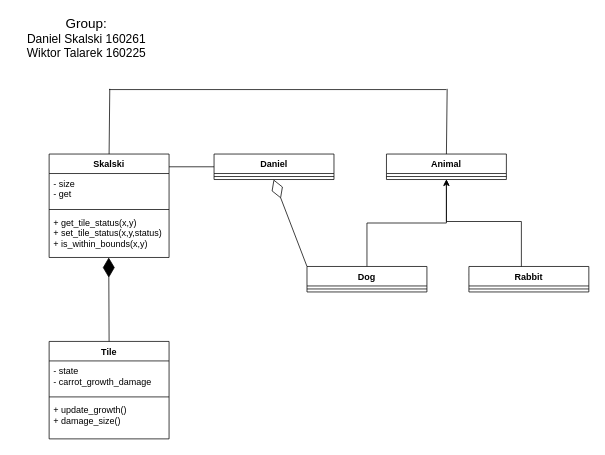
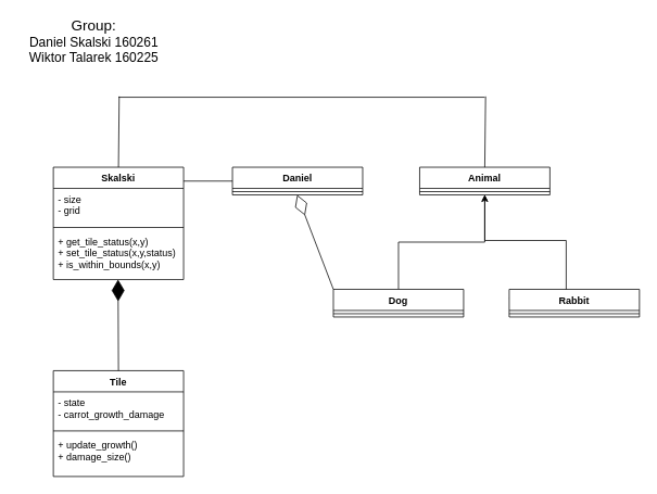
  <mxCell id="0" />
  <mxCell id="1" parent="0" />
  <mxCell id="2" value="Skalski" style="swimlane;fontStyle=1;align=center;verticalAlign=top;childLayout=stackLayout;horizontal=1;startSize=26;horizontalStack=0;resizeParent=1;resizeParentMax=0;resizeLast=0;collapsible=1;marginBottom=0;whiteSpace=wrap;html=1;" parent="1" vertex="1"><mxGeometry x="65" y="205" width="160" height="138" as="geometry" /></mxCell>
- <mxCell id="3" value="- size&lt;div&gt;- get&lt;/div&gt;" style="text;strokeColor=none;fillColor=none;align=left;verticalAlign=top;spacingLeft=4;spacingRight=4;overflow=hidden;rotatable=0;points=[[0,0.5],[1,0.5]];portConstraint=eastwest;whiteSpace=wrap;html=1;" parent="2" vertex="1"><mxGeometry y="26" width="160" height="44" as="geometry" /></mxCell>
+ <mxCell id="3" value="- size&lt;div&gt;- grid&lt;/div&gt;" style="text;strokeColor=none;fillColor=none;align=left;verticalAlign=top;spacingLeft=4;spacingRight=4;overflow=hidden;rotatable=0;points=[[0,0.5],[1,0.5]];portConstraint=eastwest;whiteSpace=wrap;html=1;" parent="2" vertex="1"><mxGeometry y="26" width="160" height="44" as="geometry" /></mxCell>
  <mxCell id="4" value="" style="line;strokeWidth=1;fillColor=none;align=left;verticalAlign=middle;spacingTop=-1;spacingLeft=3;spacingRight=3;rotatable=0;labelPosition=right;points=[];portConstraint=eastwest;strokeColor=inherit;" parent="2" vertex="1"><mxGeometry y="70" width="160" height="8" as="geometry" /></mxCell>
  <mxCell id="5" value="+ get_tile_status(x,y)&lt;div&gt;+ set_tile_status(x,y,status)&lt;/div&gt;&lt;div&gt;+ is_within_bounds(x,y)&lt;/div&gt;" style="text;strokeColor=none;fillColor=none;align=left;verticalAlign=top;spacingLeft=4;spacingRight=4;overflow=hidden;rotatable=0;points=[[0,0.5],[1,0.5]];portConstraint=eastwest;whiteSpace=wrap;html=1;" parent="2" vertex="1"><mxGeometry y="78" width="160" height="60" as="geometry" /></mxCell>
  <mxCell id="6" value="Tile" style="swimlane;fontStyle=1;align=center;verticalAlign=top;childLayout=stackLayout;horizontal=1;startSize=26;horizontalStack=0;resizeParent=1;resizeParentMax=0;resizeLast=0;collapsible=1;marginBottom=0;whiteSpace=wrap;html=1;" parent="1" vertex="1"><mxGeometry x="65" y="455" width="160" height="130" as="geometry" /></mxCell>
  <mxCell id="7" value="- state&lt;div&gt;- carrot_growth_damage&lt;/div&gt;" style="text;strokeColor=none;fillColor=none;align=left;verticalAlign=top;spacingLeft=4;spacingRight=4;overflow=hidden;rotatable=0;points=[[0,0.5],[1,0.5]];portConstraint=eastwest;whiteSpace=wrap;html=1;" parent="6" vertex="1"><mxGeometry y="26" width="160" height="44" as="geometry" /></mxCell>
  <mxCell id="8" value="" style="line;strokeWidth=1;fillColor=none;align=left;verticalAlign=middle;spacingTop=-1;spacingLeft=3;spacingRight=3;rotatable=0;labelPosition=right;points=[];portConstraint=eastwest;strokeColor=inherit;" parent="6" vertex="1"><mxGeometry y="70" width="160" height="8" as="geometry" /></mxCell>
  <mxCell id="9" value="+ update_growth()&lt;div&gt;+ damage_size()&lt;/div&gt;" style="text;strokeColor=none;fillColor=none;align=left;verticalAlign=top;spacingLeft=4;spacingRight=4;overflow=hidden;rotatable=0;points=[[0,0.5],[1,0.5]];portConstraint=eastwest;whiteSpace=wrap;html=1;" parent="6" vertex="1"><mxGeometry y="78" width="160" height="52" as="geometry" /></mxCell>
  <mxCell id="10" value="" style="endArrow=diamondThin;endFill=1;endSize=24;html=1;rounded=0;exitX=0.5;exitY=0;exitDx=0;exitDy=0;" parent="1" source="6" edge="1"><mxGeometry width="160" relative="1" as="geometry"><mxPoint x="145" y="445" as="sourcePoint" /><mxPoint x="144.5" y="343" as="targetPoint" /></mxGeometry></mxCell>
  <mxCell id="11" value="Animal" style="swimlane;fontStyle=1;align=center;verticalAlign=top;childLayout=stackLayout;horizontal=1;startSize=26;horizontalStack=0;resizeParent=1;resizeParentMax=0;resizeLast=0;collapsible=1;marginBottom=0;whiteSpace=wrap;html=1;" parent="1" vertex="1"><mxGeometry x="515" y="205" width="160" height="34" as="geometry" /></mxCell>
  <mxCell id="12" value="" style="line;strokeWidth=1;fillColor=none;align=left;verticalAlign=middle;spacingTop=-1;spacingLeft=3;spacingRight=3;rotatable=0;labelPosition=right;points=[];portConstraint=eastwest;strokeColor=inherit;" parent="11" vertex="1"><mxGeometry y="26" width="160" height="8" as="geometry" /></mxCell>
  <mxCell id="13" style="edgeStyle=orthogonalEdgeStyle;rounded=0;orthogonalLoop=1;jettySize=auto;html=1;entryX=0.5;entryY=1;entryDx=0;entryDy=0;endArrow=open;" parent="1" source="14" target="11" edge="1"><mxGeometry relative="1" as="geometry" /></mxCell>
  <mxCell id="14" value="Dog" style="swimlane;fontStyle=1;align=center;verticalAlign=top;childLayout=stackLayout;horizontal=1;startSize=26;horizontalStack=0;resizeParent=1;resizeParentMax=0;resizeLast=0;collapsible=1;marginBottom=0;whiteSpace=wrap;html=1;" parent="1" vertex="1"><mxGeometry x="409" y="355" width="160" height="34" as="geometry" /></mxCell>
  <mxCell id="15" value="" style="line;strokeWidth=1;fillColor=none;align=left;verticalAlign=middle;spacingTop=-1;spacingLeft=3;spacingRight=3;rotatable=0;labelPosition=right;points=[];portConstraint=eastwest;strokeColor=inherit;" parent="14" vertex="1"><mxGeometry y="26" width="160" height="8" as="geometry" /></mxCell>
  <mxCell id="16" style="edgeStyle=orthogonalEdgeStyle;rounded=0;orthogonalLoop=1;jettySize=auto;html=1;" parent="1" edge="1"><mxGeometry relative="1" as="geometry"><mxPoint x="595" y="239" as="targetPoint" /><mxPoint x="625" y="366" as="sourcePoint" /><Array as="points"><mxPoint x="695" y="366" /><mxPoint x="695" y="295" /><mxPoint x="595" y="295" /></Array></mxGeometry></mxCell>
  <mxCell id="17" value="Rabbit" style="swimlane;fontStyle=1;align=center;verticalAlign=top;childLayout=stackLayout;horizontal=1;startSize=26;horizontalStack=0;resizeParent=1;resizeParentMax=0;resizeLast=0;collapsible=1;marginBottom=0;whiteSpace=wrap;html=1;" parent="1" vertex="1"><mxGeometry x="625" y="355" width="160" height="34" as="geometry" /></mxCell>
  <mxCell id="18" value="" style="line;strokeWidth=1;fillColor=none;align=left;verticalAlign=middle;spacingTop=-1;spacingLeft=3;spacingRight=3;rotatable=0;labelPosition=right;points=[];portConstraint=eastwest;strokeColor=inherit;" parent="17" vertex="1"><mxGeometry y="26" width="160" height="8" as="geometry" /></mxCell>
  <mxCell id="19" value="Daniel" style="swimlane;fontStyle=1;align=center;verticalAlign=top;childLayout=stackLayout;horizontal=1;startSize=26;horizontalStack=0;resizeParent=1;resizeParentMax=0;resizeLast=0;collapsible=1;marginBottom=0;whiteSpace=wrap;html=1;" parent="1" vertex="1"><mxGeometry x="285" y="205" width="160" height="34" as="geometry" /></mxCell>
  <mxCell id="20" value="" style="line;strokeWidth=1;fillColor=none;align=left;verticalAlign=middle;spacingTop=-1;spacingLeft=3;spacingRight=3;rotatable=0;labelPosition=right;points=[];portConstraint=eastwest;strokeColor=inherit;" parent="19" vertex="1"><mxGeometry y="26" width="160" height="8" as="geometry" /></mxCell>
  <mxCell id="21" value="" style="endArrow=diamondThin;endFill=0;endSize=24;html=1;rounded=0;exitX=0;exitY=0;exitDx=0;exitDy=0;" parent="1" source="14" edge="1"><mxGeometry width="160" relative="1" as="geometry"><mxPoint x="364.5" y="389" as="sourcePoint" /><mxPoint x="364.5" y="239" as="targetPoint" /></mxGeometry></mxCell>
  <mxCell id="22" value="" style="line;strokeWidth=1;fillColor=none;align=left;verticalAlign=middle;spacingTop=-1;spacingLeft=3;spacingRight=3;rotatable=0;labelPosition=right;points=[];portConstraint=eastwest;strokeColor=inherit;" parent="1" vertex="1"><mxGeometry x="225" y="218" width="60" height="8" as="geometry" /></mxCell>
  <mxCell id="23" value="" style="line;strokeWidth=1;fillColor=none;align=left;verticalAlign=middle;spacingTop=-1;spacingLeft=3;spacingRight=3;rotatable=0;labelPosition=right;points=[];portConstraint=eastwest;strokeColor=inherit;" parent="1" vertex="1"><mxGeometry x="145" y="115" width="450" height="8" as="geometry" /></mxCell>
  <mxCell id="24" value="" style="endArrow=none;html=1;rounded=0;exitX=0.5;exitY=0;exitDx=0;exitDy=0;entryX=0.002;entryY=0.375;entryDx=0;entryDy=0;entryPerimeter=0;" parent="1" source="2" target="23" edge="1"><mxGeometry width="50" height="50" relative="1" as="geometry"><mxPoint x="95" y="183" as="sourcePoint" /><mxPoint x="145" y="127" as="targetPoint" /></mxGeometry></mxCell>
  <mxCell id="25" value="" style="endArrow=none;html=1;rounded=0;exitX=0.5;exitY=0;exitDx=0;exitDy=0;entryX=0.002;entryY=0.375;entryDx=0;entryDy=0;entryPerimeter=0;" parent="1" edge="1"><mxGeometry width="50" height="50" relative="1" as="geometry"><mxPoint x="595" y="205" as="sourcePoint" /><mxPoint x="596" y="118" as="targetPoint" /></mxGeometry></mxCell>
  <mxCell id="26" value="&lt;font style=&quot;font-size: 18px;&quot;&gt;Group:&lt;/font&gt;&lt;div&gt;&lt;font size=&quot;3&quot;&gt;Daniel Skalski 160261&lt;/font&gt;&lt;/div&gt;&lt;div&gt;&lt;font size=&quot;3&quot;&gt;Wiktor Talarek 160225&lt;/font&gt;&lt;/div&gt;" style="text;html=1;align=center;verticalAlign=middle;whiteSpace=wrap;rounded=0;" vertex="1" parent="1"><mxGeometry x="20" y="20" width="190" height="60" as="geometry" /></mxCell>
